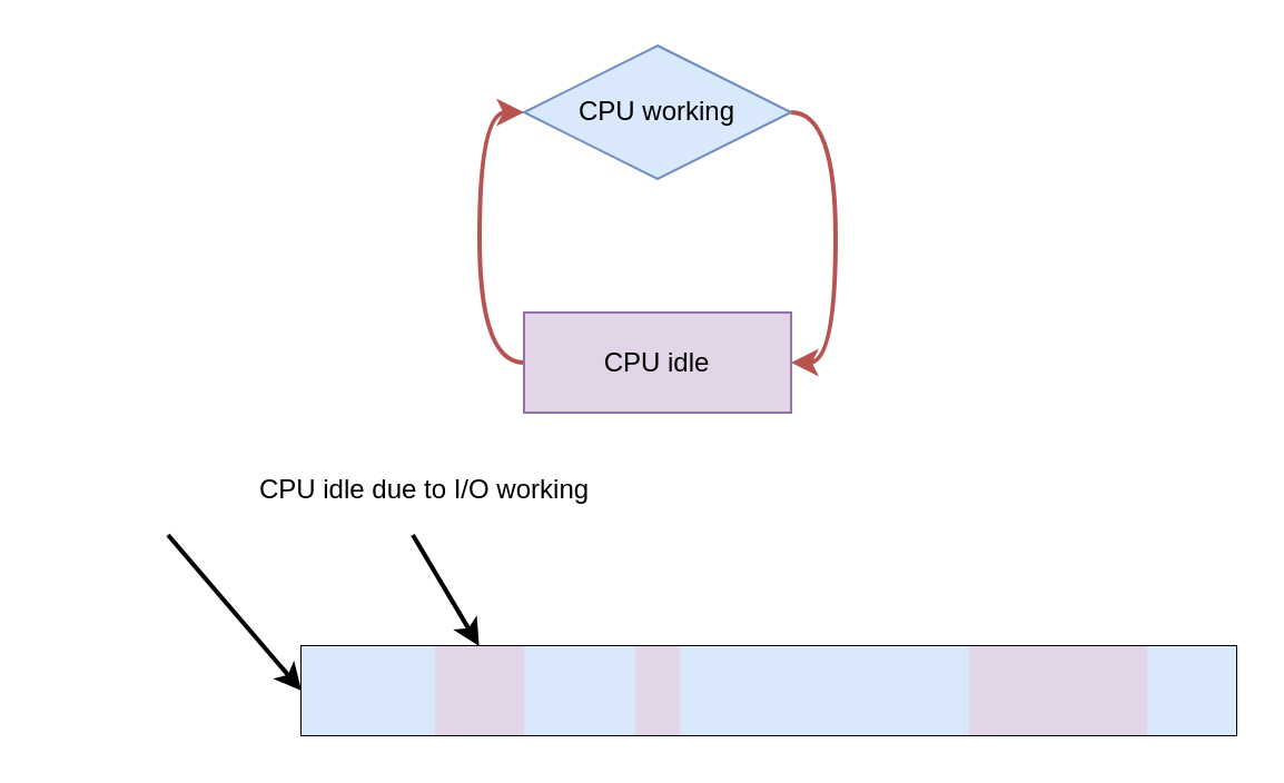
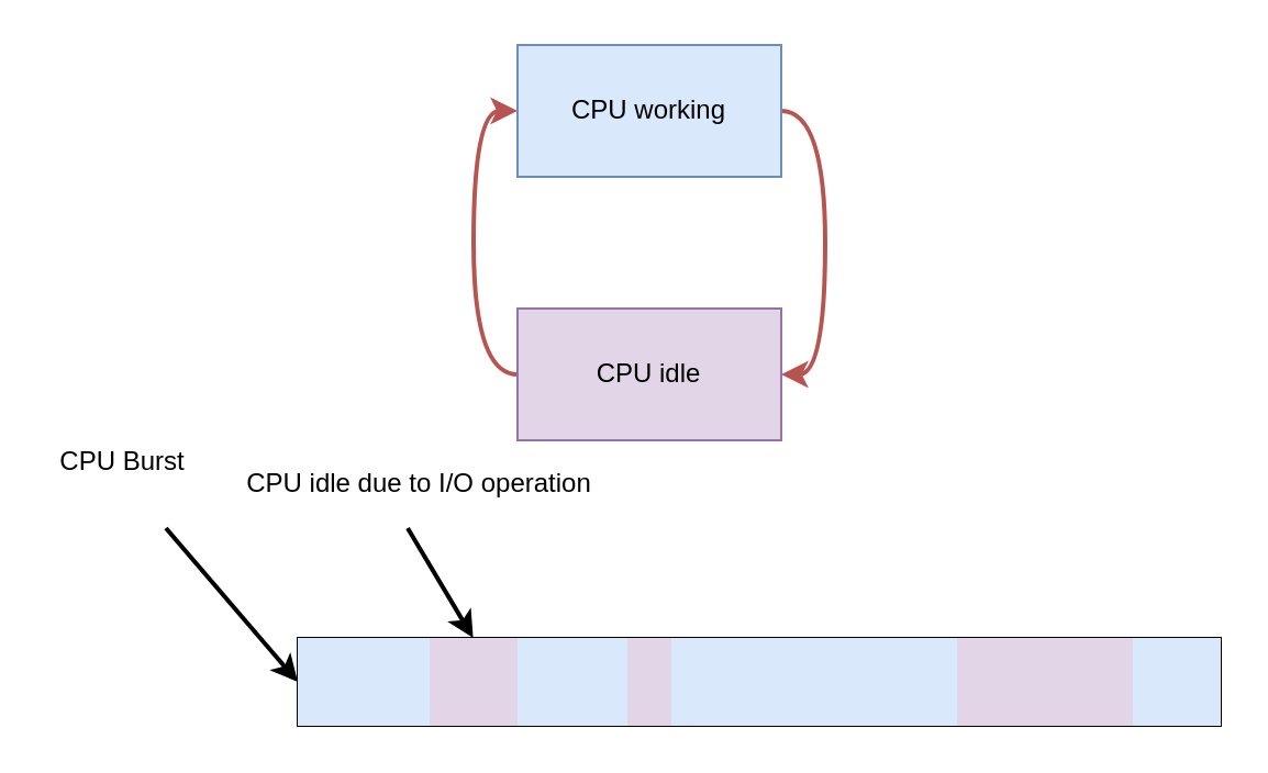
  <mxCell id="0" />
  <mxCell id="1" parent="0" />
  <mxCell id="2" style="edgeStyle=orthogonalEdgeStyle;rounded=0;orthogonalLoop=1;jettySize=auto;html=1;entryX=1;entryY=0.5;entryDx=0;entryDy=0;curved=1;exitX=1;exitY=0.5;exitDx=0;exitDy=0;strokeWidth=2;fillColor=#f8cecc;strokeColor=#b85450;" edge="1" parent="1" source="3" target="5"><mxGeometry relative="1" as="geometry" /></mxCell>
- <mxCell id="3" value="CPU working" style="rhombus;whiteSpace=wrap;html=1;fillColor=#dae8fc;strokeColor=#6c8ebf;" vertex="1" parent="1"><mxGeometry x="235" y="20" width="120" height="60" as="geometry" /></mxCell>
+ <mxCell id="3" value="CPU working" style="rounded=0;whiteSpace=wrap;html=1;fillColor=#dae8fc;strokeColor=#6c8ebf;" vertex="1" parent="1"><mxGeometry x="235" y="20" width="120" height="60" as="geometry" /></mxCell>
  <mxCell id="4" style="edgeStyle=orthogonalEdgeStyle;curved=1;rounded=0;orthogonalLoop=1;jettySize=auto;html=1;entryX=0;entryY=0.5;entryDx=0;entryDy=0;strokeWidth=2;exitX=0;exitY=0.5;exitDx=0;exitDy=0;fillColor=#f8cecc;strokeColor=#b85450;" edge="1" parent="1" source="5" target="3"><mxGeometry relative="1" as="geometry" /></mxCell>
- <mxCell id="5" value="CPU idle" style="rounded=0;whiteSpace=wrap;html=1;fillColor=#e1d5e7;strokeColor=#9673a6;" vertex="1" parent="1"><mxGeometry x="235" y="140" width="120" height="45" as="geometry" /></mxCell>
+ <mxCell id="5" value="CPU idle" style="rounded=0;whiteSpace=wrap;html=1;fillColor=#e1d5e7;strokeColor=#9673a6;" vertex="1" parent="1"><mxGeometry x="235" y="140" width="120" height="60" as="geometry" /></mxCell>
  <mxCell id="6" value="" style="shape=table;html=1;whiteSpace=wrap;startSize=0;container=1;collapsible=0;childLayout=tableLayout;" vertex="1" parent="1"><mxGeometry x="135" y="290" width="420" height="40" as="geometry" /></mxCell>
  <mxCell id="7" value="" style="shape=partialRectangle;html=1;whiteSpace=wrap;collapsible=0;dropTarget=0;pointerEvents=0;fillColor=none;top=0;left=0;bottom=0;right=0;points=[[0,0.5],[1,0.5]];portConstraint=eastwest;" vertex="1" parent="6"><mxGeometry width="420" height="40" as="geometry" /></mxCell>
  <mxCell id="8" value="" style="shape=partialRectangle;html=1;whiteSpace=wrap;connectable=0;overflow=hidden;fillColor=#dae8fc;top=0;left=0;bottom=0;right=0;strokeColor=#6c8ebf;" vertex="1" parent="7"><mxGeometry width="60" height="40" as="geometry" /></mxCell>
  <mxCell id="9" value="" style="shape=partialRectangle;html=1;whiteSpace=wrap;connectable=0;overflow=hidden;fillColor=#e1d5e7;top=0;left=0;bottom=0;right=0;strokeColor=#9673a6;" vertex="1" parent="7"><mxGeometry x="60" width="40" height="40" as="geometry" /></mxCell>
  <mxCell id="10" value="" style="shape=partialRectangle;html=1;whiteSpace=wrap;connectable=0;overflow=hidden;fillColor=#dae8fc;top=0;left=0;bottom=0;right=0;strokeColor=#6c8ebf;" vertex="1" parent="7"><mxGeometry x="100" width="50" height="40" as="geometry" /></mxCell>
  <mxCell id="11" value="" style="shape=partialRectangle;html=1;whiteSpace=wrap;connectable=0;overflow=hidden;fillColor=#e1d5e7;top=0;left=0;bottom=0;right=0;strokeColor=#9673a6;" vertex="1" parent="7"><mxGeometry x="150" width="20" height="40" as="geometry" /></mxCell>
  <mxCell id="12" value="" style="shape=partialRectangle;html=1;whiteSpace=wrap;connectable=0;overflow=hidden;fillColor=#dae8fc;top=0;left=0;bottom=0;right=0;strokeColor=#6c8ebf;" vertex="1" parent="7"><mxGeometry x="170" width="130" height="40" as="geometry" /></mxCell>
  <mxCell id="13" value="" style="shape=partialRectangle;html=1;whiteSpace=wrap;connectable=0;overflow=hidden;fillColor=#e1d5e7;top=0;left=0;bottom=0;right=0;strokeColor=#9673a6;" vertex="1" parent="7"><mxGeometry x="300" width="80" height="40" as="geometry" /></mxCell>
  <mxCell id="14" value="" style="shape=partialRectangle;html=1;whiteSpace=wrap;connectable=0;overflow=hidden;fillColor=#dae8fc;top=0;left=0;bottom=0;right=0;strokeColor=#6c8ebf;" vertex="1" parent="7"><mxGeometry x="380" width="40" height="40" as="geometry" /></mxCell>
  <mxCell id="15" value="" style="endArrow=classic;html=1;strokeWidth=2;entryX=0;entryY=0.5;entryDx=0;entryDy=0;" edge="1" parent="1" target="7"><mxGeometry width="50" height="50" relative="1" as="geometry"><mxPoint x="75" y="240" as="sourcePoint" /><mxPoint x="165" y="240" as="targetPoint" /></mxGeometry></mxCell>
+ <mxCell id="16" value="CPU Burst" style="text;html=1;align=center;verticalAlign=middle;resizable=0;points=[];autosize=1;" vertex="1" parent="1"><mxGeometry x="20" y="200" width="70" height="20" as="geometry" /></mxCell>
  <mxCell id="17" value="" style="endArrow=classic;html=1;strokeWidth=2;entryX=0.19;entryY=0;entryDx=0;entryDy=0;entryPerimeter=0;" edge="1" parent="1" target="7"><mxGeometry width="50" height="50" relative="1" as="geometry"><mxPoint x="185" y="240" as="sourcePoint" /><mxPoint x="235" y="230" as="targetPoint" /></mxGeometry></mxCell>
- <mxCell id="18" value="CPU idle due to I/O working" style="text;html=1;align=center;verticalAlign=middle;resizable=0;points=[];autosize=1;" vertex="1" parent="1"><mxGeometry x="105" y="210" width="170" height="20" as="geometry" /></mxCell>
+ <mxCell id="18" value="CPU idle due to I/O operation" style="text;html=1;align=center;verticalAlign=middle;resizable=0;points=[];autosize=1;" vertex="1" parent="1"><mxGeometry x="105" y="210" width="170" height="20" as="geometry" /></mxCell>
